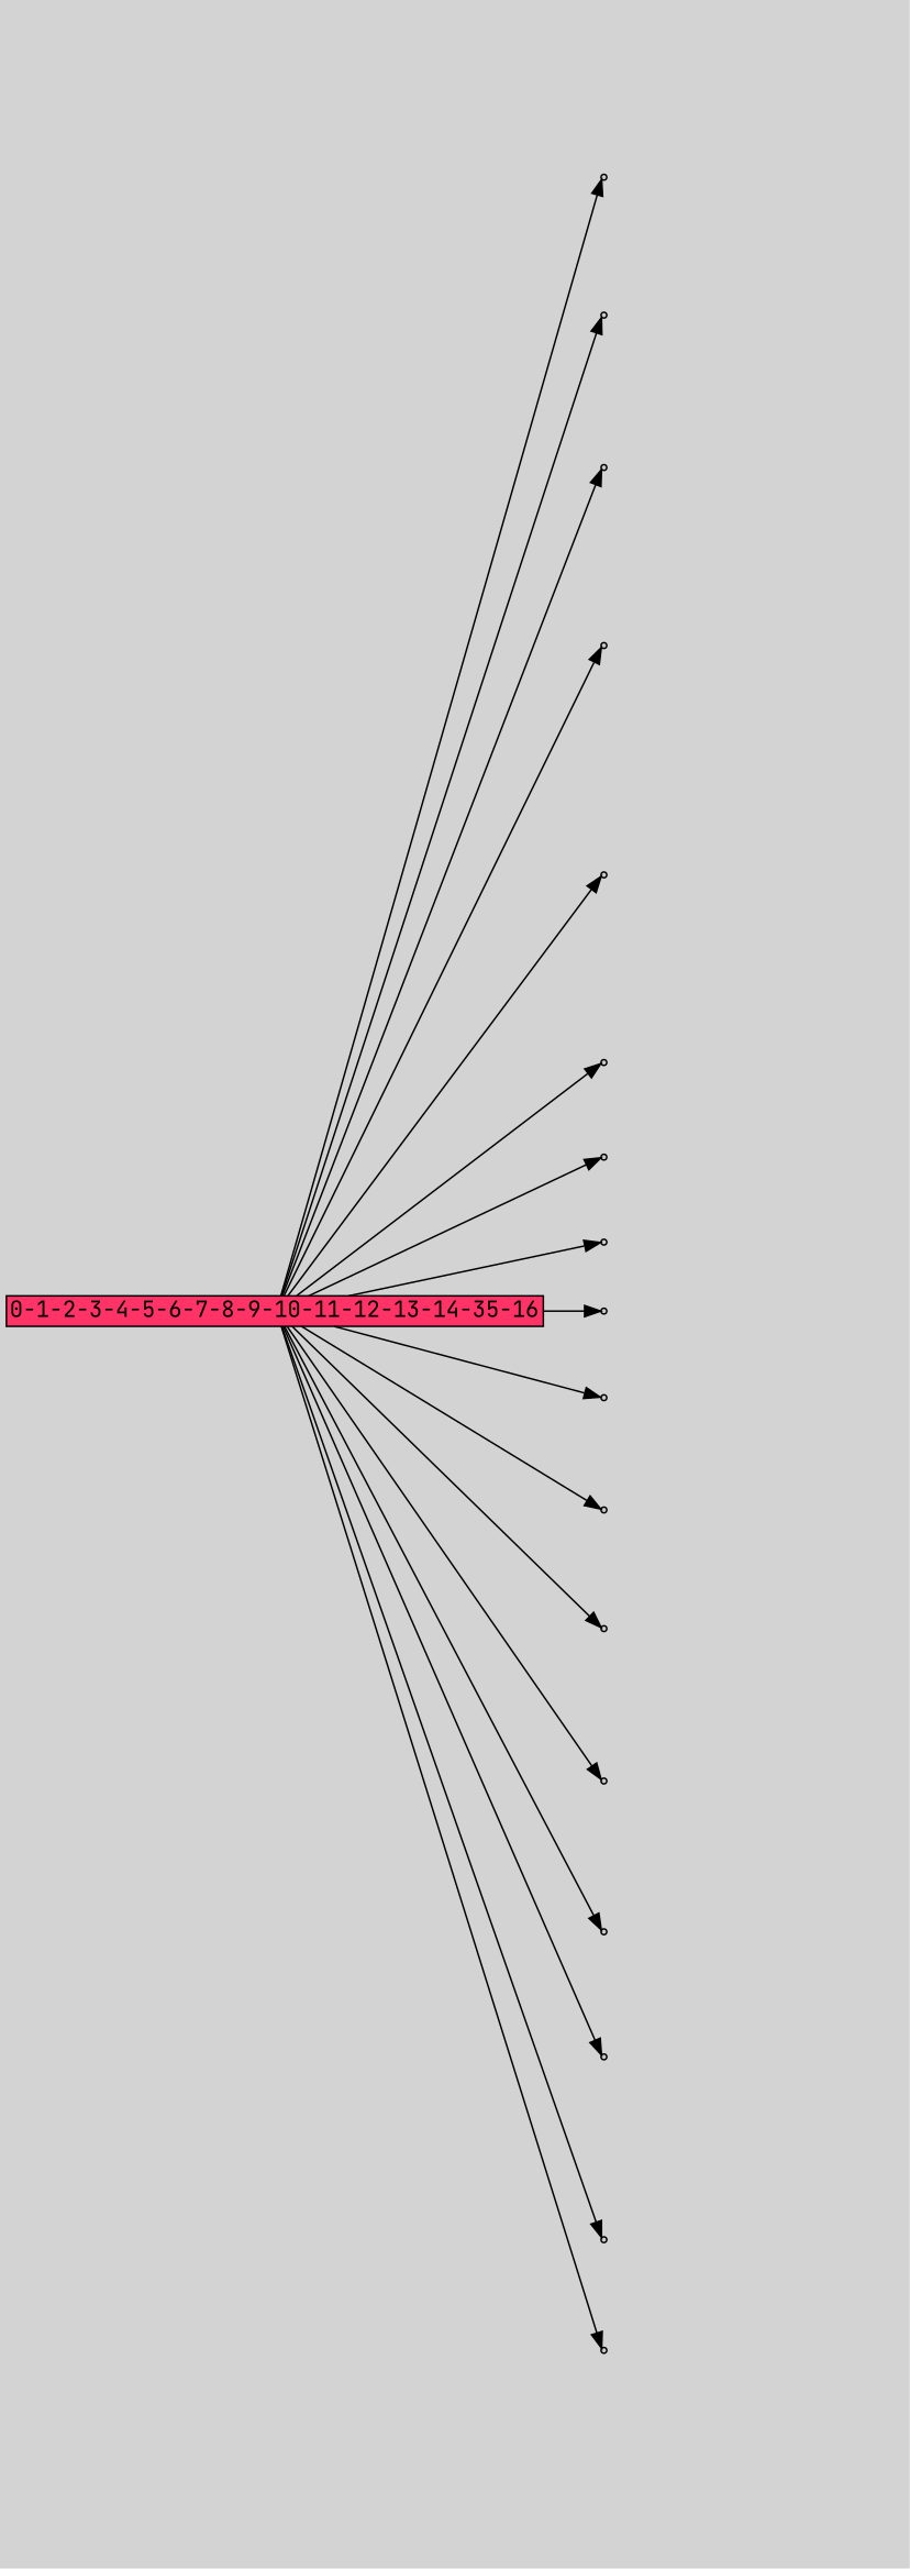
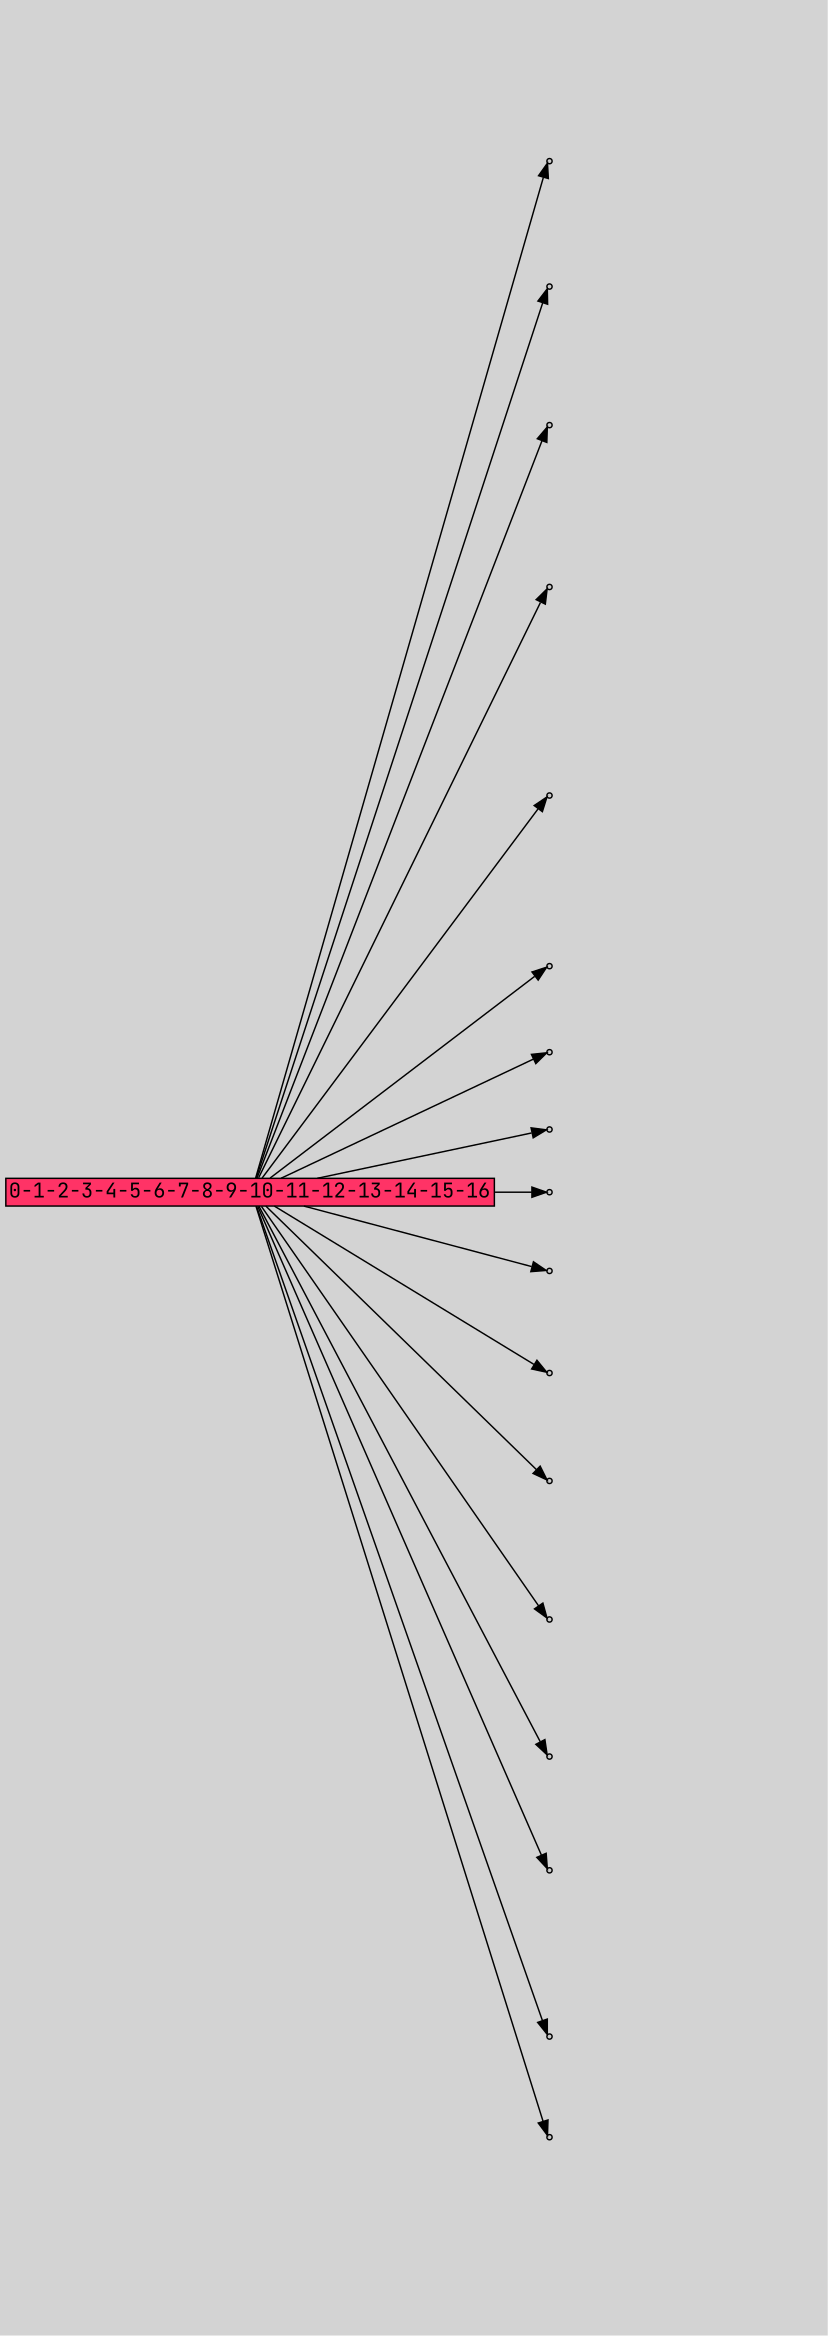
  digraph {
    bgcolor=lightgray
    rankdir=LR
    fontname="JetBrains Mono"
    node [shape=box style=filled fontname="JetBrains Mono"]
    edge [fontname="JetBrains Mono"]
-   n1 [fillcolor="#ff3366" height=0 label="0-1-2-3-4-5-6-7-8-9-10-11-12-13-14-35-16" margin=0.03 width=0]
+   n1 [fillcolor="#ff3366" height=0 label="0-1-2-3-4-5-6-7-8-9-10-11-12-13-14-15-16" margin=0.03 width=0]
    n2 [fillcolor="#cccccc" label=1 shape=point]
    n3 [fillcolor="#cccccc" label=1 shape=point]
    n4 [fillcolor="#cccccc" label=1 shape=point]
    n5 [fillcolor="#cccccc" label=1 shape=point]
    n6 [fillcolor="#cccccc" label=1 shape=point]
    n7 [fillcolor="#cccccc" label=1 shape=point]
    n8 [fillcolor="#cccccc" label=1 shape=point]
    n9 [fillcolor="#cccccc" label=1 shape=point]
    n10 [fillcolor="#cccccc" label=1 shape=point]
    n11 [fillcolor="#cccccc" label=1 shape=point]
    n12 [fillcolor="#cccccc" label=1 shape=point]
    n13 [fillcolor="#cccccc" label=1 shape=point]
    n14 [fillcolor="#cccccc" label=1 shape=point]
    n15 [fillcolor="#cccccc" label=1 shape=point]
    n16 [fillcolor="#cccccc" label=1 shape=point]
    n17 [fillcolor="#cccccc" label=1 shape=point]
    n18 [fillcolor="#cccccc" label=1 shape=point]
    n19 [label="9|4&1|43#1|375&#92;n19|6&0|244#1|103&#92;n18|7&0|190#1|9&#92;n4|1&0|63#1|149&#92;n15|0&0|217#0|136&#92;n" style=invis]
    n20 [label="9|0&1|214#1|56&#92;n" style=invis]
    n21 [label="15|4&1|122#0|236&#92;n14|4&0|364#1|138&#92;n13|6&0|60#1|71&#92;n15|0&0|158#1|105&#92;n13|0&0|200#1|60&#92;n" style=invis]
    n22 [label="8|0&1|25#1|312&#92;n9|0&0|152#1|111&#92;n" style=invis]
    n23 [label="11|4&1|246#1|299&#92;n17|3&0|284#0|189&#92;n6|5&0|27#0|277&#92;n5|2&0|133#1|36&#92;n1|5&1|74#0|115&#92;n2|3&0|234#1|221&#92;n1|0&0|155#0|371&#92;n5|7&1|320#1|320&#92;n0|0&1|353#0|320&#92;n2|3&0|231#1|83&#92;n14|7&0|101#0|371&#92;n12|2&0|183#0|280&#92;n8|7&1|282#0|15&#92;n9|1&0|50#0|210&#92;n11|2&0|241#0|95&#92;n1|0&1|369#1|178&#92;n14|0&0|304#0|170&#92;n" style=invis]
    n24 [label="8|5&1|256#0|83&#92;n18|0&0|85#0|197&#92;n4|0&1|152#0|24&#92;n" style=invis]
    n25 [label="19|4&1|147#1|94&#92;n5|0&0|364#0|39&#92;n" style=invis]
    n26 [label="15|2&1|229#0|22&#92;n3|5&0|234#1|316&#92;n15|0&0|101#1|21&#92;n" style=invis]
    n27 [label="4|1&1|232#1|244&#92;n16|0&0|281#1|309&#92;n" style=invis]
    n28 [label="8|3&1|357#0|128&#92;n1|6&0|35#1|326&#92;n8|7&0|222#0|47&#92;n19|7&0|327#1|47&#92;n8|6&0|207#0|155&#92;n0|0&1|239#0|318&#92;n" style=invis]
    n29 [label="0|0&1|201#1|251&#92;n" style=invis]
    n30 [label="3|6&1|313#1|59&#92;n2|6&0|62#0|182&#92;n3|2&1|185#0|238&#92;n3|3&1|239#0|354&#92;n2|0&0|299#1|205&#92;n" style=invis]
    n31 [label="14|5&1|238#1|40&#92;n8|4&0|149#1|179&#92;n3|2&0|180#1|155&#92;n17|3&0|306#0|41&#92;n17|2&0|227#1|53&#92;n9|0&0|122#1|171&#92;n18|0&0|288#0|174&#92;n" style=invis]
    n32 [label="18|0&1|82#0|43&#92;n" style=invis]
    n33 [label="5|7&1|4#1|356&#92;n3|3&0|151#1|187&#92;n4|0&0|339#1|27&#92;n" style=invis]
    n34 [label="13|1&1|248#1|171&#92;n19|4&0|121#0|337&#92;n10|7&0|364#0|316&#92;n11|3&1|127#0|87&#92;n15|0&0|299#0|128&#92;n1|0&0|176#1|18&#92;n" style=invis]
    n35 [label="10|1&1|309#1|277&#92;n6|1&0|337#0|196&#92;n7|1&0|225#0|223&#92;n5|0&1|350#1|102&#92;n14|4&1|251#0|288&#92;n3|0&0|273#0|116&#92;n" style=invis]
    n1 -> n2
    n1 -> n3
    n1 -> n4
    n1 -> n5
    n1 -> n6
    n1 -> n7
    n1 -> n8
    n1 -> n9
    n1 -> n10
    n1 -> n11
    n1 -> n12
    n1 -> n13
    n1 -> n14
    n1 -> n15
    n1 -> n16
    n1 -> n17
    n1 -> n18
    n2 -> n19 [style=invis]
    n3 -> n20 [style=invis]
    n4 -> n21 [style=invis]
    n5 -> n22 [style=invis]
    n6 -> n23 [style=invis]
    n7 -> n24 [style=invis]
    n8 -> n25 [style=invis]
    n9 -> n26 [style=invis]
    n10 -> n27 [style=invis]
    n11 -> n28 [style=invis]
    n12 -> n29 [style=invis]
    n13 -> n30 [style=invis]
    n14 -> n31 [style=invis]
    n15 -> n32 [style=invis]
    n16 -> n33 [style=invis]
    n17 -> n34 [style=invis]
    n18 -> n35 [style=invis]
  }
